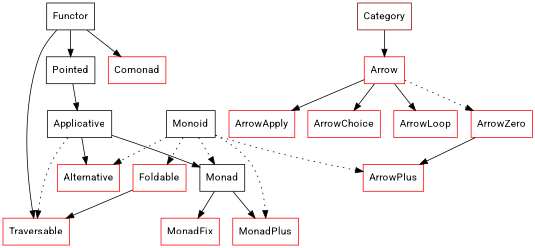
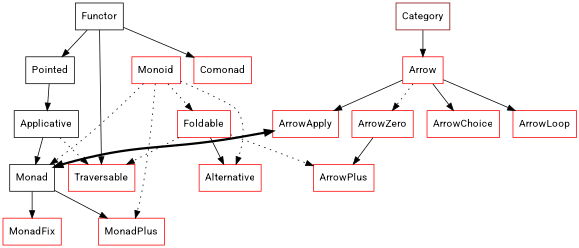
  digraph {
    fontname=Roboto
    node [color="#ff0000" fontname=Roboto shape=box]
    edge [fontname=Roboto]
    Foldable
    Traversable
    Arrow
    ArrowApply
    ArrowZero
    ArrowChoice
    ArrowLoop
    ArrowPlus
    Category [color="#800000"]
    Applicative [color=black]
    Alternative
    Monad [color=black]
    MonadFix
    MonadPlus
    Functor [color=black]
    Comonad
    Pointed [color=black]
-   Monoid [color=black]
-   Foldable -> Traversable
+   Monoid
+   Foldable -> Traversable [style=dotted]
    Arrow -> ArrowApply
    Arrow -> ArrowZero [style=dotted]
    Arrow -> ArrowChoice
    Arrow -> ArrowLoop
    ArrowZero -> ArrowPlus
    Category -> Arrow
    Applicative -> Traversable [style=dotted]
-   Applicative -> Alternative
+   Foldable -> Alternative
    Applicative -> Monad
+   Monad -> ArrowApply [constraint=false dir=both penwidth=3.0]
    Monad -> MonadFix
    Monad -> MonadPlus
    Functor -> Traversable
    Functor -> Comonad
    Functor -> Pointed
    Pointed -> Applicative
    Monoid -> Foldable [style=dotted]
-   Monoid -> ArrowPlus [style=dotted]
+   Foldable -> ArrowPlus [style=dotted]
    Monoid -> Alternative [style=dotted]
    Monoid -> Monad [style=dotted]
    Monoid -> MonadPlus [style=dotted]
  }
